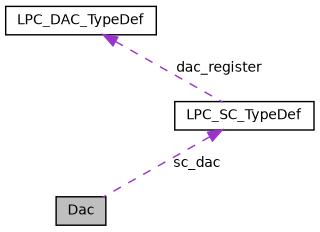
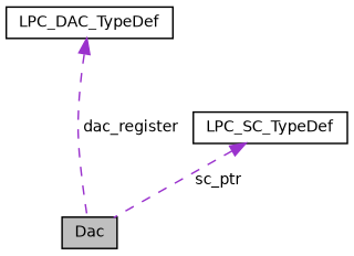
  digraph {
    node [color=black fillcolor=white fontname=Helvetica fontsize=10 shape=record style=filled]
    edge [color=darkorchid3 dir=back fontname=Helvetica fontsize=10 labelfontname=Helvetica labelfontsize=10 style=dashed]
    n1 [fillcolor=grey75 fontcolor=black height=0.2 label=Dac width=0.4]
    n2 [height=0.2 label=LPC_DAC_TypeDef width=0.4]
    n3 [height=0.2 label=LPC_SC_TypeDef width=0.4]
-   n2 -> n3 [label=" dac_register"]
-   n3 -> n1 [label=" sc_dac"]
+   n2 -> n1 [label=" dac_register"]
+   n3 -> n1 [label=" sc_ptr"]
  }
